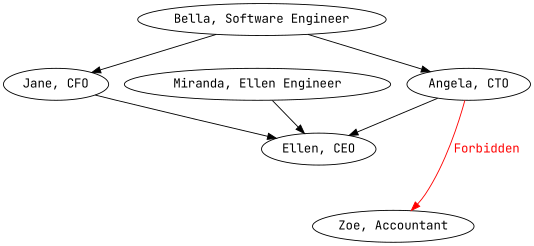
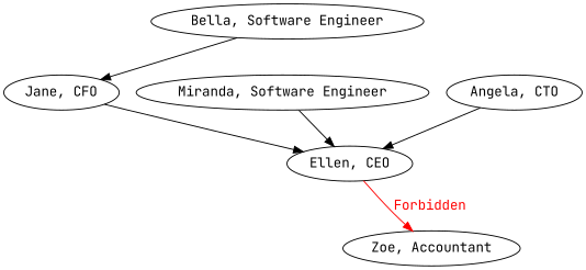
  digraph {
    fontname="JetBrains Mono"
    node [fontname="JetBrains Mono"]
    edge [fontname="JetBrains Mono"]
    n1 [label="Ellen, CEO"]
    n2 [label="Zoe, Accountant"]
    n3 [label="Jane, CFO"]
    n4 [label="Angela, CTO"]
    n5 [label="Bella, Software Engineer"]
-   n6 [label="Miranda, Ellen Engineer"]
-   n4 -> n2 [color=red fontcolor=red label=Forbidden]
+   n6 [label="Miranda, Software Engineer"]
+   n1 -> n2 [color=red fontcolor=red label=Forbidden]
    n3 -> n1
    n4 -> n1
    n5 -> n3
-   n5 -> n4
    n6 -> n1
  }
